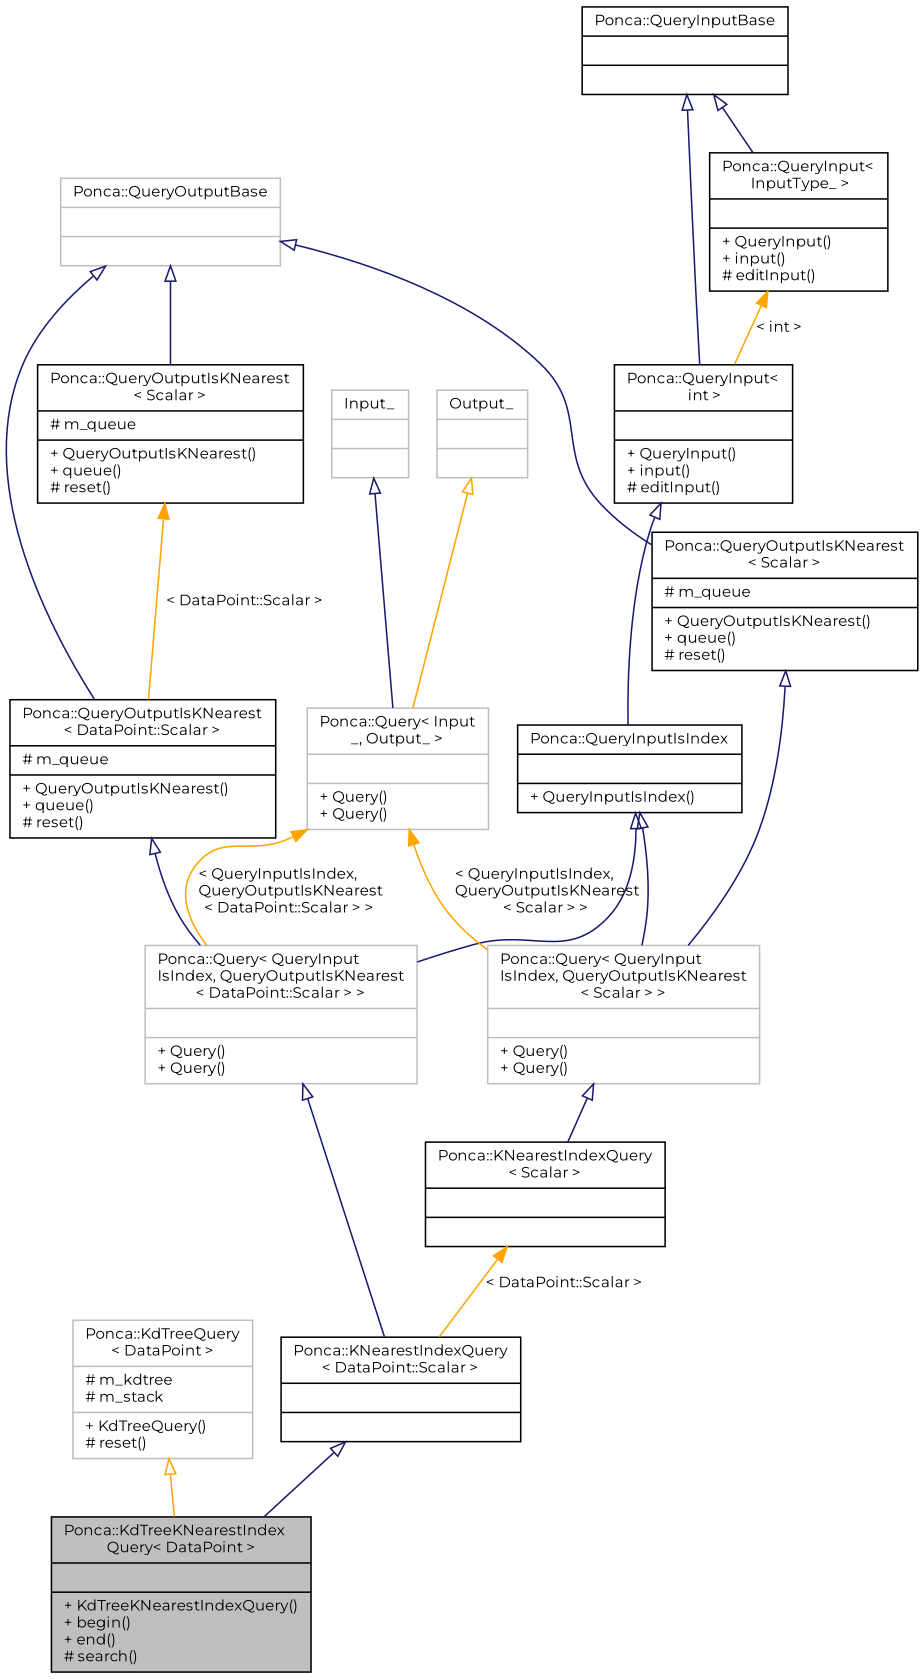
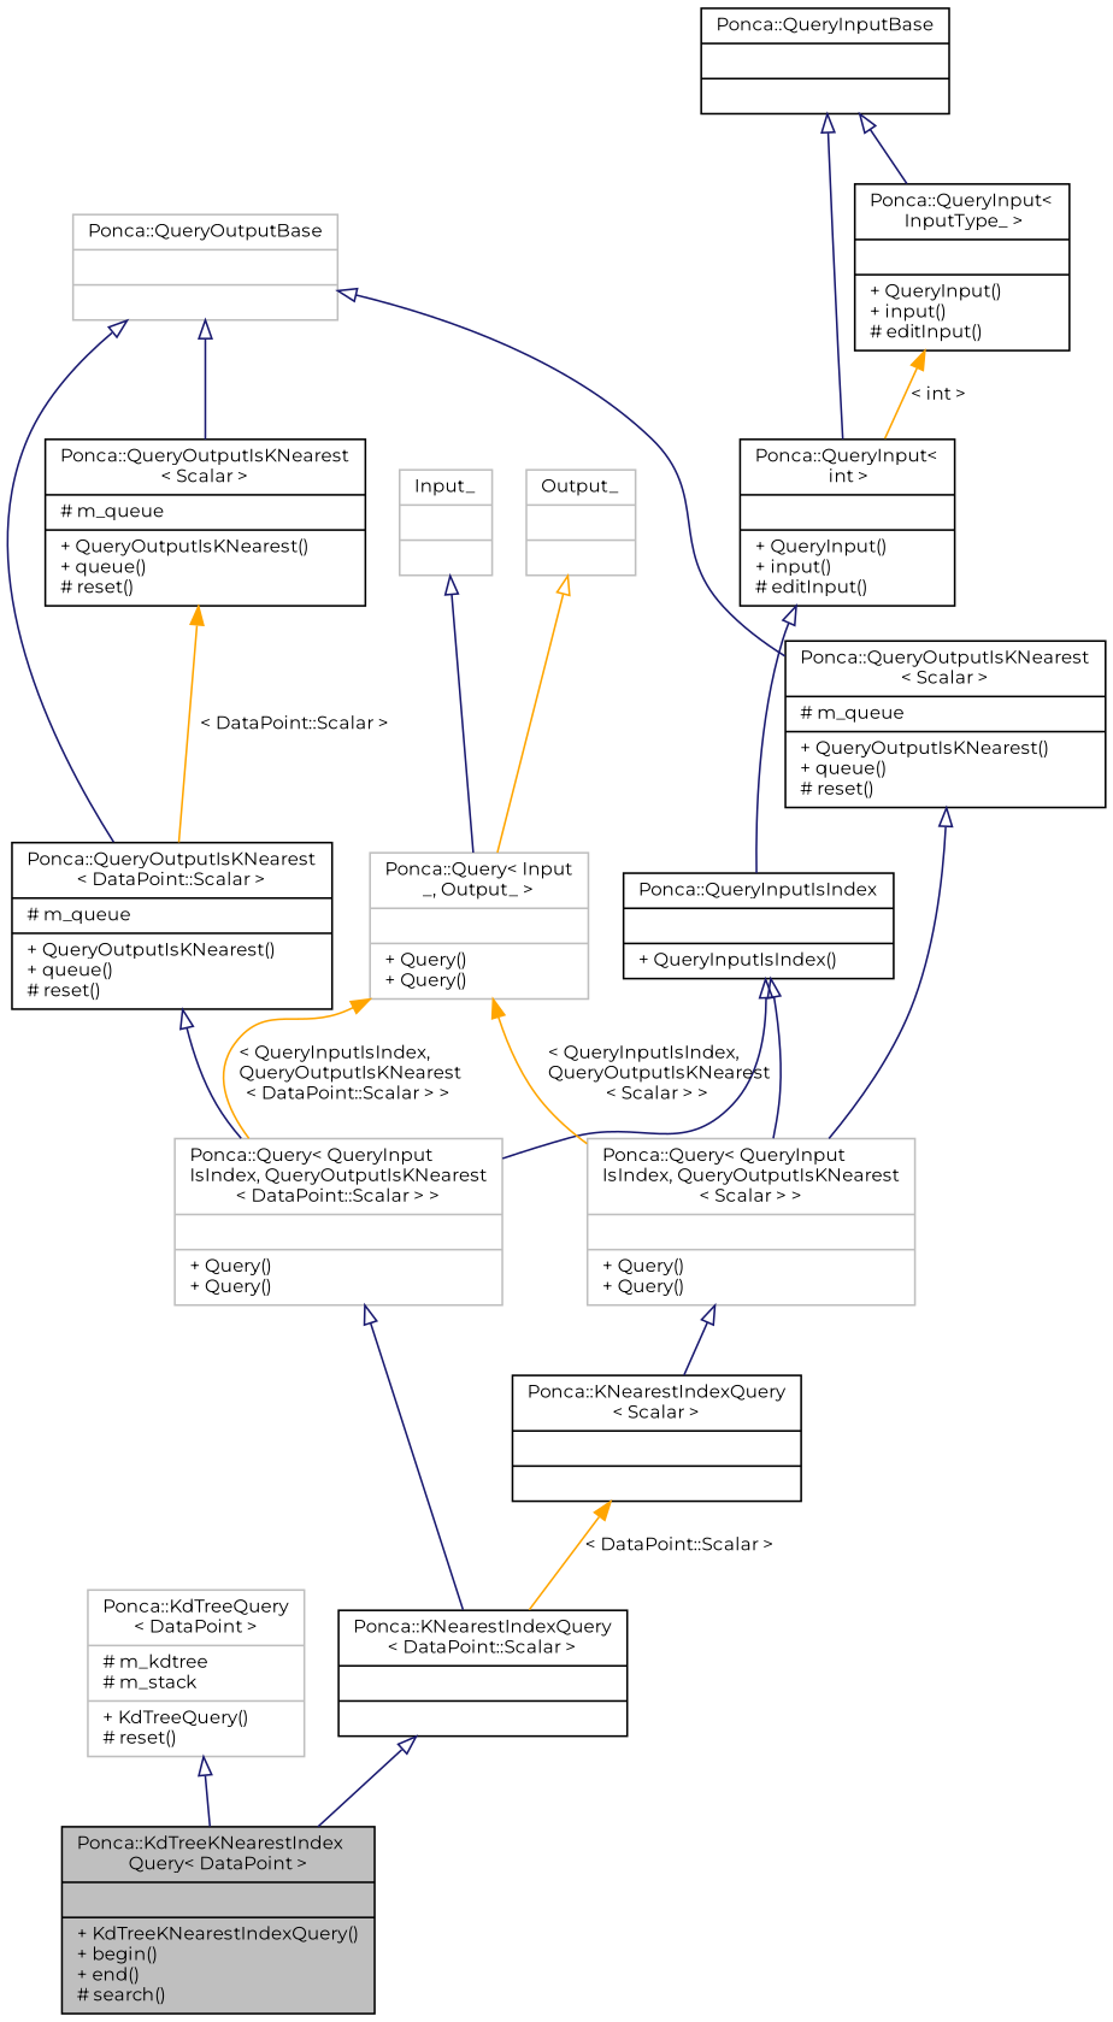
  digraph {
    fontname=Montserrat
    node [color=black fontname=Montserrat fontsize=10 shape=record]
    edge [arrowtail=onormal color=midnightblue dir=back fontname=Montserrat fontsize=10 labelfontname=Helvetica labelfontsize=10 style=solid]
    n1 [fillcolor=grey75 fontcolor=black height=0.2 label="{Ponca::KdTreeKNearestIndex\lQuery\< DataPoint \>\n||+ KdTreeKNearestIndexQuery()\l+ begin()\l+ end()\l# search()\l}" style=filled width=0.4]
    n2 [color=grey75 height=0.2 label="{Ponca::KdTreeQuery\l\< DataPoint \>\n|# m_kdtree\l# m_stack\l|+ KdTreeQuery()\l# reset()\l}" width=0.4]
    n3 [height=0.2 label="{Ponca::KNearestIndexQuery\l\< DataPoint::Scalar \>\n||}" width=0.4]
    n4 [color=grey75 height=0.2 label="{Ponca::Query\< QueryInput\lIsIndex, QueryOutputIsKNearest\l\< DataPoint::Scalar \> \>\n||+ Query()\l+ Query()\l}" width=0.4]
    n5 [height=0.2 label="{Ponca::QueryInputIsIndex\n||+ QueryInputIsIndex()\l}" width=0.4]
    n6 [color=grey75 height=0.2 label="{Ponca::Query\< QueryInput\lIsIndex, QueryOutputIsKNearest\l\< Scalar \> \>\n||+ Query()\l+ Query()\l}" width=0.4]
    n7 [height=0.2 label="{Ponca::KNearestIndexQuery\l\< Scalar \>\n||}" width=0.4]
    n8 [height=0.2 label="{Ponca::QueryInput\<\l int \>\n||+ QueryInput()\l+ input()\l# editInput()\l}" width=0.4]
    n9 [height=0.2 label="{Ponca::QueryInputBase\n||}" width=0.4]
    n10 [height=0.2 label="{Ponca::QueryInput\<\l InputType_ \>\n||+ QueryInput()\l+ input()\l# editInput()\l}" width=0.4]
    n11 [height=0.2 label="{Ponca::QueryOutputIsKNearest\l\< DataPoint::Scalar \>\n|# m_queue\l|+ QueryOutputIsKNearest()\l+ queue()\l# reset()\l}" width=0.4]
    n12 [color=grey75 height=0.2 label="{Ponca::QueryOutputBase\n||}" width=0.4]
    n13 [height=0.2 label="{Ponca::QueryOutputIsKNearest\l\< Scalar \>\n|# m_queue\l|+ QueryOutputIsKNearest()\l+ queue()\l# reset()\l}" width=0.4]
    n14 [height=0.2 label="{Ponca::QueryOutputIsKNearest\l\< Scalar \>\n|# m_queue\l|+ QueryOutputIsKNearest()\l+ queue()\l# reset()\l}" width=0.4]
    n15 [color=grey75 height=0.2 label="{Ponca::Query\< Input\l_, Output_ \>\n||+ Query()\l+ Query()\l}" width=0.4]
    n16 [color=grey75 height=0.2 label="{Input_\n||}" width=0.4]
    n17 [color=grey75 height=0.2 label="{Output_\n||}" width=0.4]
-   n2 -> n1 [color=orange]
+   n2 -> n1
    n3 -> n1
    n4 -> n3
    n5 -> n4
    n5 -> n6
    n6 -> n7
    n7 -> n3 [color=orange label=" \< DataPoint::Scalar \>" arrowtail=""]
    n8 -> n5
    n9 -> n8
    n9 -> n10
    n10 -> n8 [color=orange label=" \< int \>" arrowtail=""]
    n11 -> n4
    n12 -> n11
    n12 -> n13
    n12 -> n14
    n13 -> n11 [color=orange label=" \< DataPoint::Scalar \>" arrowtail=""]
    n14 -> n6
    n15 -> n4 [color=orange label=" \< QueryInputIsIndex,\l QueryOutputIsKNearest\l\< DataPoint::Scalar \> \>" arrowtail=""]
    n15 -> n6 [color=orange label=" \< QueryInputIsIndex,\l QueryOutputIsKNearest\l\< Scalar \> \>" arrowtail=""]
    n16 -> n15
    n17 -> n15 [color=orange]
  }
